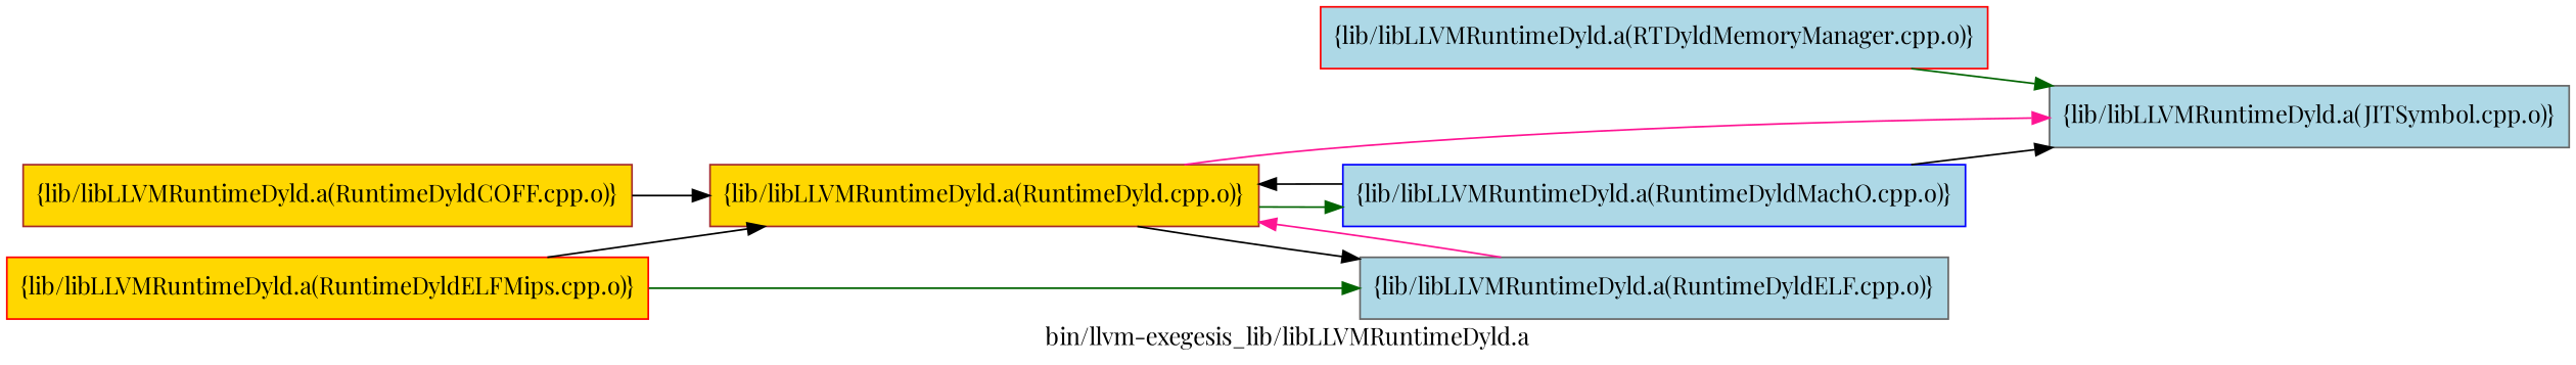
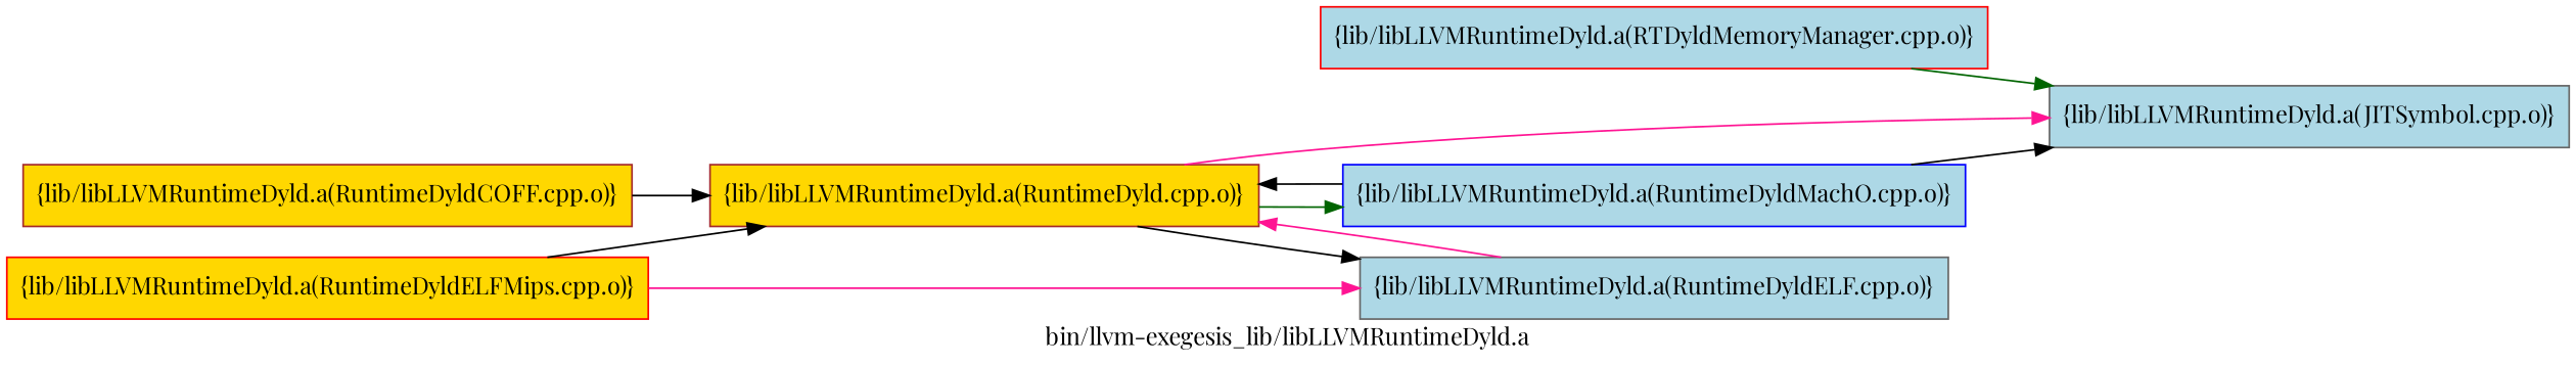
  digraph {
    fontname="Playfair Display"
    label="bin/llvm-exegesis_lib/libLLVMRuntimeDyld.a"
    rankdir=LR
    node [color=gray40 fillcolor=lightblue fontname="Playfair Display" group=0 shape=box style=filled]
    edge [color=black fontname="Playfair Display"]
    n1 [label="{lib/libLLVMRuntimeDyld.a(JITSymbol.cpp.o)}"]
    n2 [color=red label="{lib/libLLVMRuntimeDyld.a(RTDyldMemoryManager.cpp.o)}"]
    n3 [color=brown fillcolor=gold label="{lib/libLLVMRuntimeDyld.a(RuntimeDyld.cpp.o)}"]
    n4 [label="{lib/libLLVMRuntimeDyld.a(RuntimeDyldELF.cpp.o)}"]
    n5 [color=blue label="{lib/libLLVMRuntimeDyld.a(RuntimeDyldMachO.cpp.o)}"]
    n6 [color=brown fillcolor=gold label="{lib/libLLVMRuntimeDyld.a(RuntimeDyldCOFF.cpp.o)}"]
    n7 [color=red fillcolor=gold label="{lib/libLLVMRuntimeDyld.a(RuntimeDyldELFMips.cpp.o)}"]
    n2 -> n1 [color=darkgreen]
    n3 -> n1 [color=deeppink]
    n3 -> n4
    n3 -> n5 [color=darkgreen]
    n4 -> n3 [color=deeppink]
    n5 -> n1
    n5 -> n3
    n6 -> n3
    n7 -> n3
-   n7 -> n4 [color=darkgreen]
+   n7 -> n4 [color=deeppink]
  }
